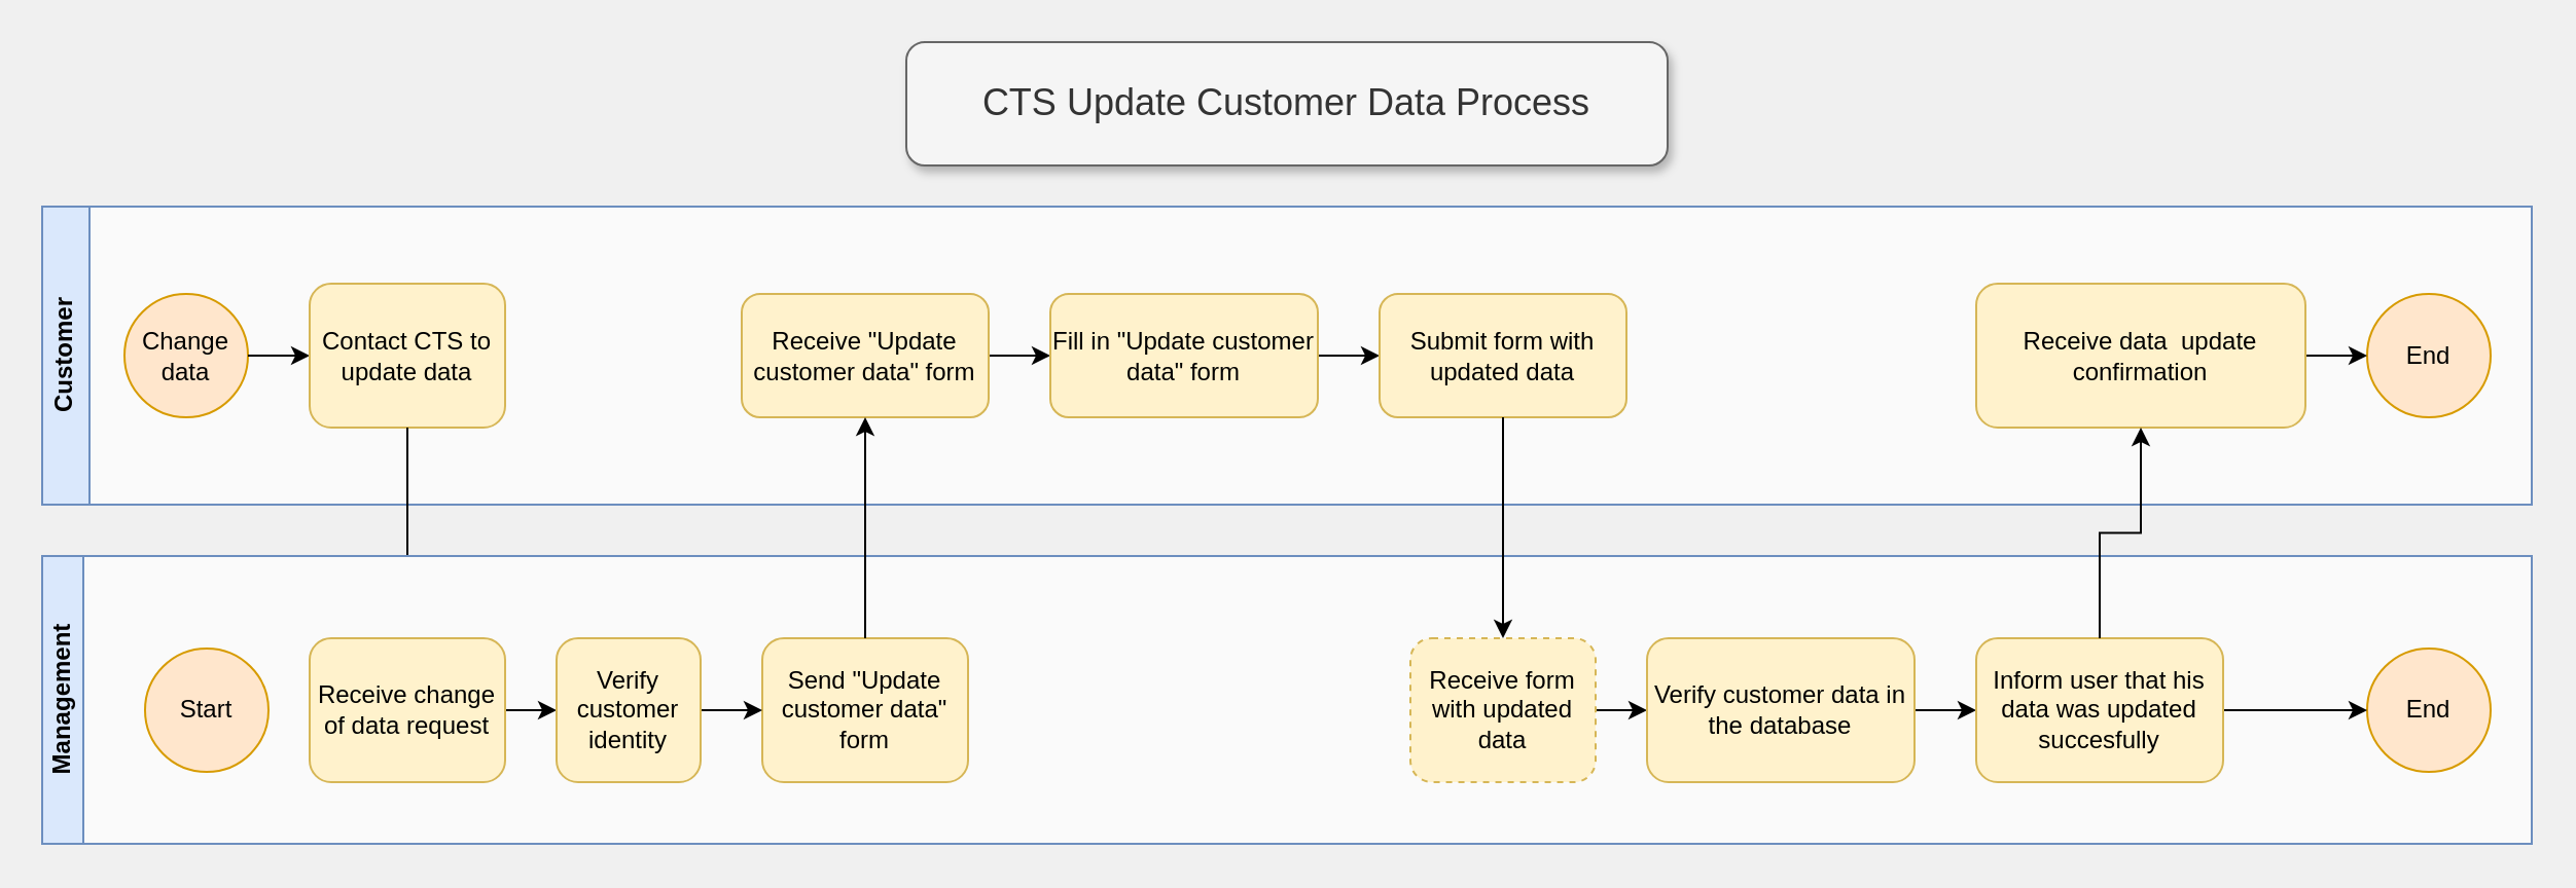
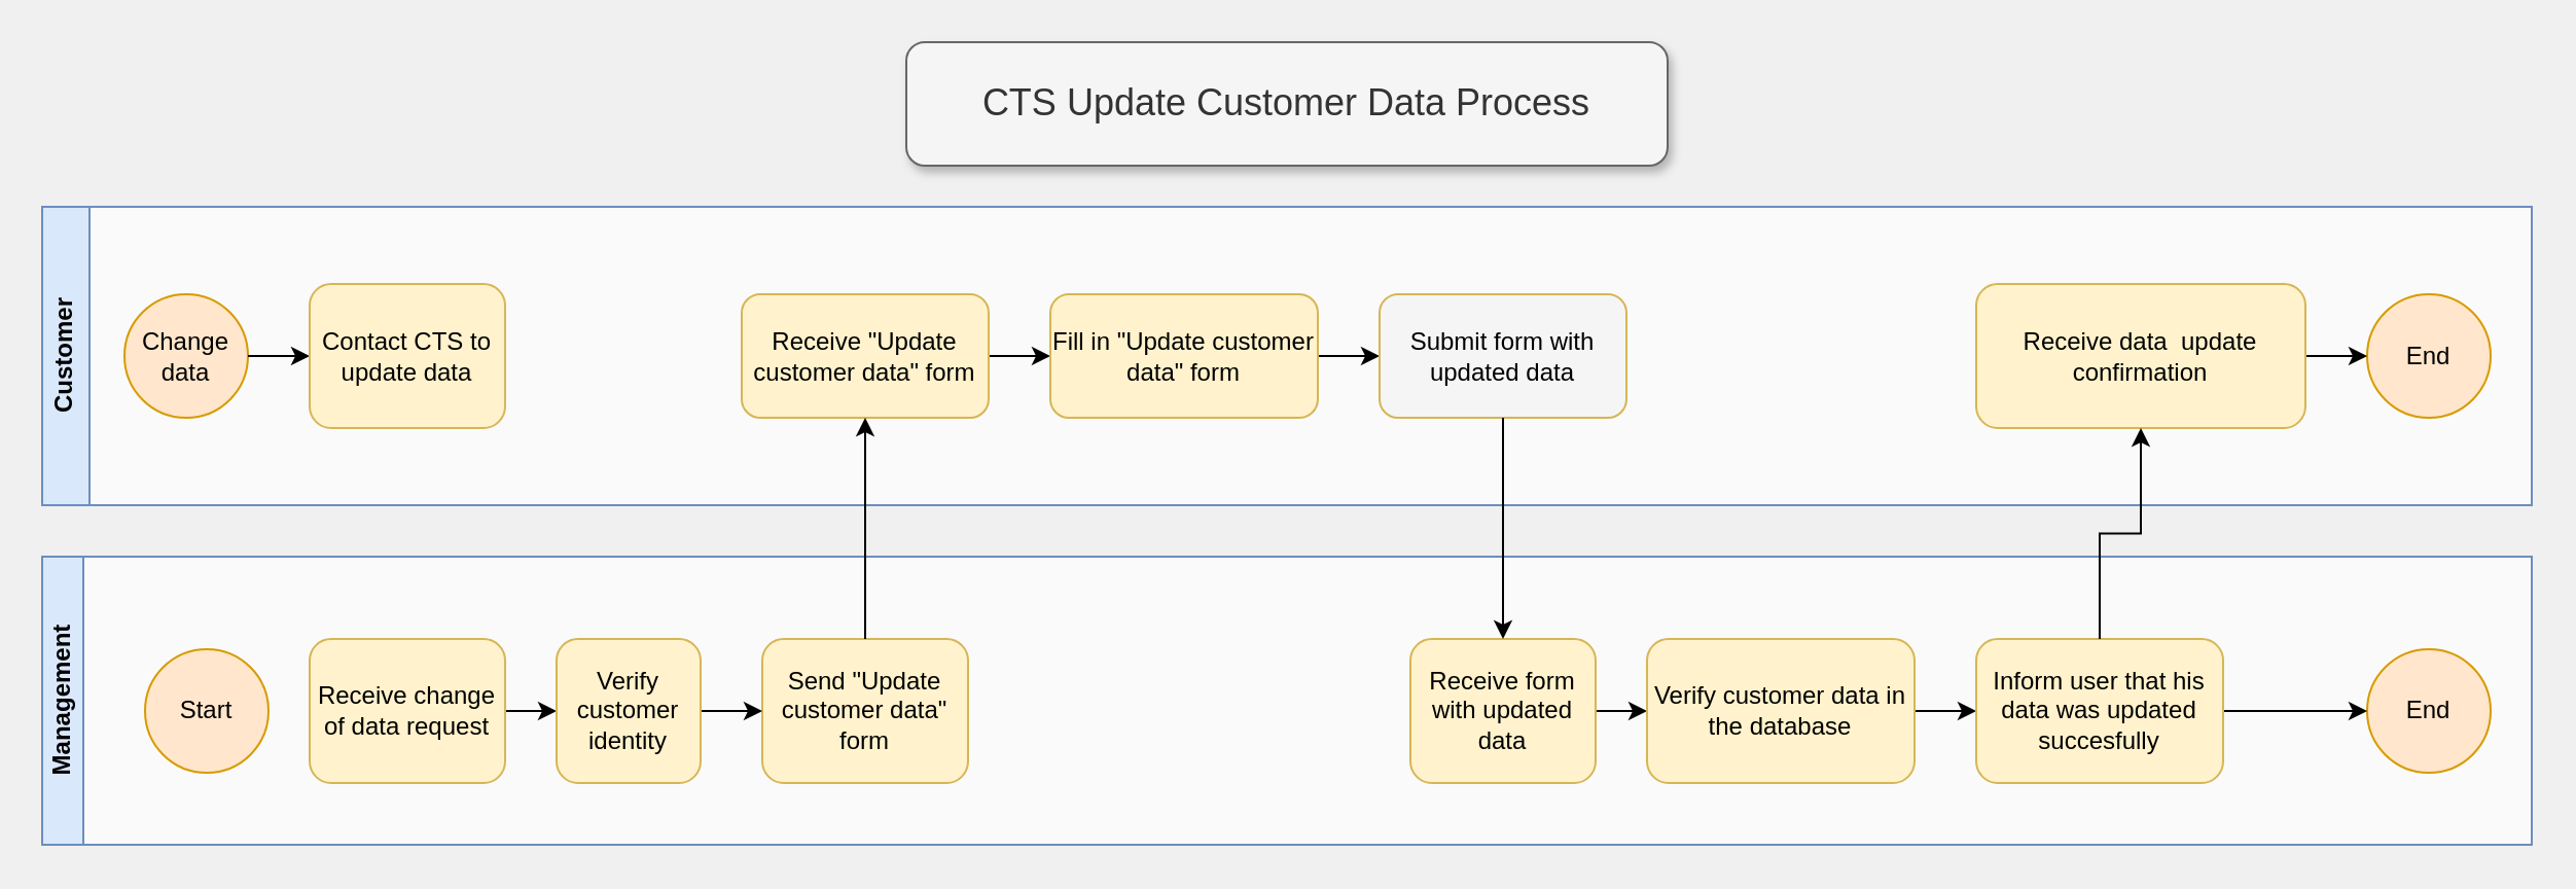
  <mxCell id="0" />
  <mxCell id="1" parent="0" />
  <mxCell id="2" value="&lt;div&gt;Customer&lt;/div&gt;" style="swimlane;horizontal=0;whiteSpace=wrap;html=1;fillColor=#dae8fc;strokeColor=#6c8ebf;swimlaneFillColor=#FAFAFA;gradientColor=none;" parent="1" vertex="1"><mxGeometry x="20" y="100" width="1210" height="145" as="geometry" /></mxCell>
  <mxCell id="3" value="Change data" style="ellipse;whiteSpace=wrap;html=1;aspect=fixed;fillColor=#ffe6cc;strokeColor=#d79b00;" parent="2" vertex="1"><mxGeometry x="40" y="42.5" width="60" height="60" as="geometry" /></mxCell>
  <mxCell id="4" value="" style="edgeStyle=orthogonalEdgeStyle;rounded=0;orthogonalLoop=1;jettySize=auto;html=1;" parent="2" source="3" target="5" edge="1"><mxGeometry relative="1" as="geometry"><mxPoint x="180" y="185" as="targetPoint" /><mxPoint x="130" y="185" as="sourcePoint" /><Array as="points"><mxPoint x="90" y="80" /><mxPoint x="90" y="80" /></Array></mxGeometry></mxCell>
  <mxCell id="5" value="Contact CTS to update data" style="rounded=1;whiteSpace=wrap;html=1;fillColor=#fff2cc;strokeColor=#d6b656;" parent="2" vertex="1"><mxGeometry x="130" y="37.5" width="95" height="70" as="geometry" /></mxCell>
  <mxCell id="6" value="&lt;div&gt;End&lt;/div&gt;" style="ellipse;whiteSpace=wrap;html=1;aspect=fixed;fillColor=#ffe6cc;strokeColor=#d79b00;" parent="2" vertex="1"><mxGeometry x="1130" y="42.5" width="60" height="60" as="geometry" /></mxCell>
  <mxCell id="7" value="" style="edgeStyle=orthogonalEdgeStyle;rounded=0;orthogonalLoop=1;jettySize=auto;html=1;fillColor=#fff2cc;strokeColor=#000000;" edge="1" parent="2" source="8" target="10"><mxGeometry relative="1" as="geometry" /></mxCell>
  <mxCell id="8" value="Receive &quot;Update customer data&quot; form" style="whiteSpace=wrap;html=1;rounded=1;fillColor=#fff2cc;strokeColor=#d6b656;" vertex="1" parent="2"><mxGeometry x="340" y="42.5" width="120" height="60" as="geometry" /></mxCell>
  <mxCell id="9" value="" style="edgeStyle=orthogonalEdgeStyle;rounded=0;orthogonalLoop=1;jettySize=auto;html=1;fillColor=#fff2cc;strokeColor=#000000;" edge="1" parent="2" source="10" target="11"><mxGeometry relative="1" as="geometry" /></mxCell>
  <mxCell id="10" value="Fill in &quot;Update customer data&quot; form" style="whiteSpace=wrap;html=1;rounded=1;fillColor=#fff2cc;strokeColor=#d6b656;" vertex="1" parent="2"><mxGeometry x="490" y="42.5" width="130" height="60" as="geometry" /></mxCell>
- <mxCell id="11" value="Submit form with updated data" style="whiteSpace=wrap;html=1;rounded=1;fillColor=#fff2cc;strokeColor=#d6b656;" vertex="1" parent="2"><mxGeometry x="650" y="42.5" width="120" height="60" as="geometry" /></mxCell>
+ <mxCell id="11" value="Submit form with updated data" style="whiteSpace=wrap;html=1;rounded=1;fillColor=#f5f5f5;strokeColor=#d6b656;" vertex="1" parent="2"><mxGeometry x="650" y="42.5" width="120" height="60" as="geometry" /></mxCell>
  <mxCell id="12" value="" style="edgeStyle=orthogonalEdgeStyle;rounded=0;orthogonalLoop=1;jettySize=auto;html=1;fillColor=#fff2cc;strokeColor=#000000;" edge="1" parent="2" source="13" target="6"><mxGeometry relative="1" as="geometry" /></mxCell>
  <mxCell id="13" value="Receive data&amp;nbsp; update confirmation" style="whiteSpace=wrap;html=1;rounded=1;fillColor=#fff2cc;strokeColor=#d6b656;" vertex="1" parent="2"><mxGeometry x="940" y="37.5" width="160" height="70" as="geometry" /></mxCell>
- <mxCell id="14" style="edgeStyle=orthogonalEdgeStyle;rounded=0;orthogonalLoop=1;jettySize=auto;html=1;entryX=0.5;entryY=0;entryDx=0;entryDy=0;fillColor=#fff2cc;strokeColor=#000000;" parent="1" source="5" target="17" edge="1"><mxGeometry relative="1" as="geometry"><mxPoint x="340" y="300" as="targetPoint" /></mxGeometry></mxCell>
  <mxCell id="15" value="Management" style="swimlane;horizontal=0;whiteSpace=wrap;html=1;startSize=20;fillColor=#dae8fc;strokeColor=#6c8ebf;swimlaneFillColor=#FAFAFA;gradientColor=none;" parent="1" vertex="1"><mxGeometry x="20" y="270" width="1210" height="140" as="geometry"><mxRectangle x="20" width="40" height="100" as="alternateBounds" /></mxGeometry></mxCell>
  <mxCell id="16" value="" style="edgeStyle=orthogonalEdgeStyle;rounded=0;orthogonalLoop=1;jettySize=auto;html=1;fillColor=#fff2cc;strokeColor=#000000;" parent="15" source="17" target="20" edge="1"><mxGeometry relative="1" as="geometry" /></mxCell>
  <mxCell id="17" value="Receive change of data request" style="rounded=1;whiteSpace=wrap;html=1;fillColor=#fff2cc;strokeColor=#d6b656;" parent="15" vertex="1"><mxGeometry x="130" y="40" width="95" height="70" as="geometry" /></mxCell>
  <mxCell id="18" value="Send &quot;Update customer data&quot; form" style="whiteSpace=wrap;html=1;rounded=1;fillColor=#fff2cc;strokeColor=#d6b656;" parent="15" vertex="1"><mxGeometry x="350" y="40" width="100" height="70" as="geometry" /></mxCell>
  <mxCell id="19" value="" style="edgeStyle=orthogonalEdgeStyle;rounded=0;orthogonalLoop=1;jettySize=auto;html=1;fillColor=#fff2cc;strokeColor=#000000;" parent="15" source="20" target="18" edge="1"><mxGeometry relative="1" as="geometry" /></mxCell>
  <mxCell id="20" value="Verify customer identity" style="rounded=1;whiteSpace=wrap;html=1;fillColor=#fff2cc;strokeColor=#d6b656;" parent="15" vertex="1"><mxGeometry x="250" y="40" width="70" height="70" as="geometry" /></mxCell>
  <mxCell id="21" value="" style="edgeStyle=orthogonalEdgeStyle;rounded=0;orthogonalLoop=1;jettySize=auto;html=1;fillColor=#fff2cc;strokeColor=#000000;" edge="1" parent="15" source="22" target="26"><mxGeometry relative="1" as="geometry" /></mxCell>
- <mxCell id="22" value="Receive form with updated data" style="whiteSpace=wrap;html=1;rounded=1;fillColor=#fff2cc;strokeColor=#d6b656;dashed=1;" parent="15" vertex="1"><mxGeometry x="665" y="40" width="90" height="70" as="geometry" /></mxCell>
+ <mxCell id="22" value="Receive form with updated data" style="whiteSpace=wrap;html=1;rounded=1;fillColor=#fff2cc;strokeColor=#d6b656;" parent="15" vertex="1"><mxGeometry x="665" y="40" width="90" height="70" as="geometry" /></mxCell>
  <mxCell id="23" value="Start" style="ellipse;whiteSpace=wrap;html=1;aspect=fixed;fillColor=#ffe6cc;strokeColor=#d79b00;" parent="15" vertex="1"><mxGeometry x="50" y="45" width="60" height="60" as="geometry" /></mxCell>
  <mxCell id="24" value="&lt;div&gt;End&lt;/div&gt;" style="ellipse;whiteSpace=wrap;html=1;aspect=fixed;fillColor=#ffe6cc;strokeColor=#d79b00;" parent="15" vertex="1"><mxGeometry x="1130" y="45" width="60" height="60" as="geometry" /></mxCell>
  <mxCell id="25" value="" style="edgeStyle=orthogonalEdgeStyle;rounded=0;orthogonalLoop=1;jettySize=auto;html=1;fillColor=#fff2cc;strokeColor=#000000;" edge="1" parent="15" source="26" target="28"><mxGeometry relative="1" as="geometry" /></mxCell>
  <mxCell id="26" value="Verify customer data in the database" style="whiteSpace=wrap;html=1;rounded=1;fillColor=#fff2cc;strokeColor=#d6b656;" vertex="1" parent="15"><mxGeometry x="780" y="40" width="130" height="70" as="geometry" /></mxCell>
  <mxCell id="27" style="edgeStyle=orthogonalEdgeStyle;rounded=0;orthogonalLoop=1;jettySize=auto;html=1;exitX=1;exitY=0.5;exitDx=0;exitDy=0;entryX=0;entryY=0.5;entryDx=0;entryDy=0;fillColor=#fff2cc;strokeColor=#000000;" edge="1" parent="15" source="28" target="24"><mxGeometry relative="1" as="geometry" /></mxCell>
  <mxCell id="28" value="Inform user that his data was updated succesfully" style="whiteSpace=wrap;html=1;rounded=1;fillColor=#fff2cc;strokeColor=#d6b656;" vertex="1" parent="15"><mxGeometry x="940" y="40" width="120" height="70" as="geometry" /></mxCell>
  <mxCell id="29" value="" style="edgeStyle=orthogonalEdgeStyle;rounded=0;orthogonalLoop=1;jettySize=auto;html=1;fillColor=#fff2cc;strokeColor=#000000;" edge="1" parent="1" source="18" target="8"><mxGeometry relative="1" as="geometry" /></mxCell>
  <mxCell id="30" style="edgeStyle=orthogonalEdgeStyle;rounded=0;orthogonalLoop=1;jettySize=auto;html=1;exitX=0.5;exitY=1;exitDx=0;exitDy=0;fillColor=#fff2cc;strokeColor=#000000;" edge="1" parent="1" source="11" target="22"><mxGeometry relative="1" as="geometry" /></mxCell>
  <mxCell id="31" style="edgeStyle=orthogonalEdgeStyle;rounded=0;orthogonalLoop=1;jettySize=auto;html=1;exitX=0.5;exitY=0;exitDx=0;exitDy=0;fillColor=#fff2cc;strokeColor=#000000;" edge="1" parent="1" source="28" target="13"><mxGeometry relative="1" as="geometry" /></mxCell>
  <mxCell id="32" value="&lt;font style=&quot;font-size: 18px;&quot;&gt;CTS Update Customer Data Process&lt;/font&gt;" style="rounded=1;whiteSpace=wrap;html=1;fillColor=#f5f5f5;fontColor=#333333;strokeColor=#666666;shadow=1;" vertex="1" parent="1"><mxGeometry x="440" y="20" width="370" height="60" as="geometry" /></mxCell>
